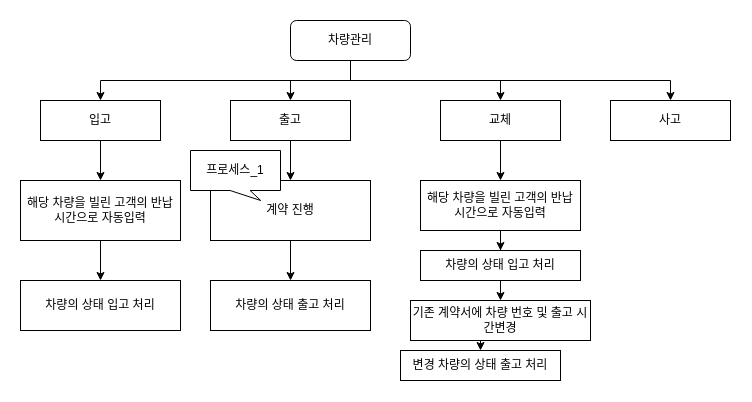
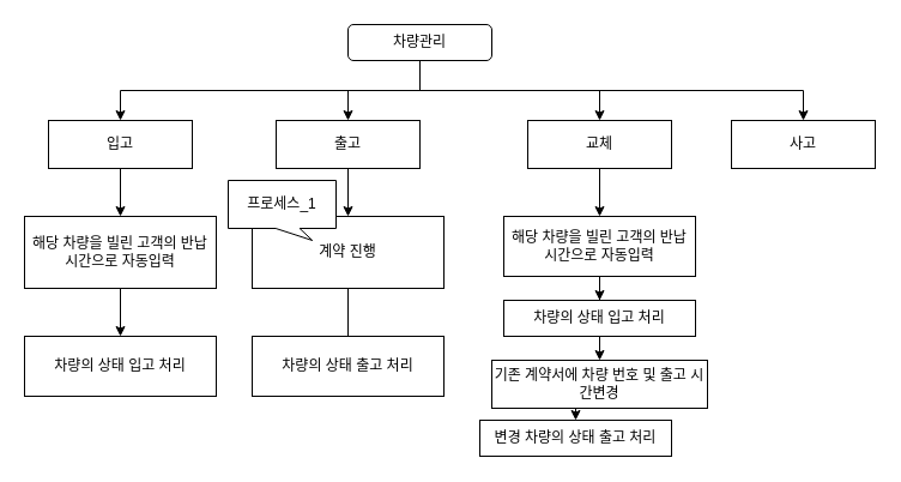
  <mxCell id="0" />
  <mxCell id="1" parent="0" />
  <mxCell id="2" style="edgeStyle=orthogonalEdgeStyle;rounded=0;orthogonalLoop=1;jettySize=auto;html=1;exitX=0.5;exitY=1;exitDx=0;exitDy=0;entryX=0.5;entryY=0;entryDx=0;entryDy=0;" parent="1" source="6" target="10" edge="1"><mxGeometry relative="1" as="geometry" /></mxCell>
  <mxCell id="3" style="edgeStyle=orthogonalEdgeStyle;rounded=0;orthogonalLoop=1;jettySize=auto;html=1;exitX=0.5;exitY=1;exitDx=0;exitDy=0;entryX=0.5;entryY=0;entryDx=0;entryDy=0;" parent="1" source="6" target="12" edge="1"><mxGeometry relative="1" as="geometry" /></mxCell>
  <mxCell id="4" style="edgeStyle=orthogonalEdgeStyle;rounded=0;orthogonalLoop=1;jettySize=auto;html=1;exitX=0.5;exitY=1;exitDx=0;exitDy=0;entryX=0.5;entryY=0;entryDx=0;entryDy=0;" parent="1" source="6" target="13" edge="1"><mxGeometry relative="1" as="geometry" /></mxCell>
  <mxCell id="5" style="edgeStyle=orthogonalEdgeStyle;rounded=0;orthogonalLoop=1;jettySize=auto;html=1;exitX=0.5;exitY=1;exitDx=0;exitDy=0;entryX=0.5;entryY=0;entryDx=0;entryDy=0;" parent="1" source="6" target="8" edge="1"><mxGeometry relative="1" as="geometry" /></mxCell>
- <mxCell id="6" value="&lt;font style=&quot;vertical-align: inherit&quot;&gt;&lt;font style=&quot;vertical-align: inherit&quot;&gt;차량관리&lt;/font&gt;&lt;/font&gt;" style="rounded=1;whiteSpace=wrap;html=1;" parent="1" vertex="1"><mxGeometry x="290" y="20" width="120" height="40" as="geometry" /></mxCell>
+ <mxCell id="6" value="&lt;font style=&quot;vertical-align: inherit&quot;&gt;&lt;font style=&quot;vertical-align: inherit&quot;&gt;차량관리&lt;/font&gt;&lt;/font&gt;" style="rounded=1;whiteSpace=wrap;html=1;" parent="1" vertex="1"><mxGeometry x="290" y="20" width="120" height="30" as="geometry" /></mxCell>
  <mxCell id="7" style="edgeStyle=orthogonalEdgeStyle;rounded=0;orthogonalLoop=1;jettySize=auto;html=1;exitX=0.5;exitY=1;exitDx=0;exitDy=0;entryX=0.5;entryY=0;entryDx=0;entryDy=0;" parent="1" source="8" target="15" edge="1"><mxGeometry relative="1" as="geometry" /></mxCell>
  <mxCell id="8" value="&lt;font style=&quot;vertical-align: inherit&quot;&gt;&lt;font style=&quot;vertical-align: inherit&quot;&gt;입고&lt;/font&gt;&lt;/font&gt;" style="rounded=0;whiteSpace=wrap;html=1;" parent="1" vertex="1"><mxGeometry x="40" y="100" width="120" height="40" as="geometry" /></mxCell>
  <mxCell id="9" value="" style="edgeStyle=orthogonalEdgeStyle;rounded=0;orthogonalLoop=1;jettySize=auto;html=1;" parent="1" source="10" target="18" edge="1"><mxGeometry relative="1" as="geometry" /></mxCell>
  <mxCell id="10" value="&lt;font style=&quot;vertical-align: inherit&quot;&gt;&lt;font style=&quot;vertical-align: inherit&quot;&gt;출고&lt;/font&gt;&lt;/font&gt;" style="rounded=0;whiteSpace=wrap;html=1;" parent="1" vertex="1"><mxGeometry x="230" y="100" width="120" height="40" as="geometry" /></mxCell>
  <mxCell id="11" style="edgeStyle=orthogonalEdgeStyle;rounded=0;orthogonalLoop=1;jettySize=auto;html=1;exitX=0.5;exitY=1;exitDx=0;exitDy=0;" edge="1" parent="1" source="12" target="22"><mxGeometry relative="1" as="geometry" /></mxCell>
  <mxCell id="12" value="&lt;font style=&quot;vertical-align: inherit&quot;&gt;&lt;font style=&quot;vertical-align: inherit&quot;&gt;교체&lt;/font&gt;&lt;/font&gt;" style="rounded=0;whiteSpace=wrap;html=1;" parent="1" vertex="1"><mxGeometry x="440" y="100" width="120" height="40" as="geometry" /></mxCell>
  <mxCell id="13" value="&lt;font style=&quot;vertical-align: inherit&quot;&gt;&lt;font style=&quot;vertical-align: inherit&quot;&gt;사고&lt;/font&gt;&lt;/font&gt;" style="rounded=0;whiteSpace=wrap;html=1;" parent="1" vertex="1"><mxGeometry x="610" y="100" width="120" height="40" as="geometry" /></mxCell>
  <mxCell id="14" value="" style="edgeStyle=orthogonalEdgeStyle;rounded=0;orthogonalLoop=1;jettySize=auto;html=1;" parent="1" source="15" target="16" edge="1"><mxGeometry relative="1" as="geometry" /></mxCell>
  <mxCell id="15" value="&lt;font style=&quot;vertical-align: inherit&quot;&gt;&lt;font style=&quot;vertical-align: inherit&quot;&gt;해당 차량을 빌린 고객의 반납 시간으로 자동입력&lt;/font&gt;&lt;/font&gt;" style="rounded=0;whiteSpace=wrap;html=1;" parent="1" vertex="1"><mxGeometry x="20" y="180" width="160" height="60" as="geometry" /></mxCell>
  <mxCell id="16" value="&lt;font style=&quot;vertical-align: inherit&quot;&gt;&lt;font style=&quot;vertical-align: inherit&quot;&gt;&lt;font style=&quot;vertical-align: inherit&quot;&gt;&lt;font style=&quot;vertical-align: inherit&quot;&gt;&lt;font style=&quot;vertical-align: inherit&quot;&gt;&lt;font style=&quot;vertical-align: inherit&quot;&gt;차량의 상태 입고 처리&lt;/font&gt;&lt;/font&gt;&lt;/font&gt;&lt;/font&gt;&lt;/font&gt;&lt;/font&gt;" style="rounded=0;whiteSpace=wrap;html=1;" parent="1" vertex="1"><mxGeometry x="20" y="280" width="160" height="50" as="geometry" /></mxCell>
- <mxCell id="17" value="" style="edgeStyle=orthogonalEdgeStyle;rounded=0;orthogonalLoop=1;jettySize=auto;html=1;" parent="1" source="18" target="20" edge="1"><mxGeometry relative="1" as="geometry" /></mxCell>
+ <mxCell id="17" value="" style="edgeStyle=orthogonalEdgeStyle;rounded=0;orthogonalLoop=1;jettySize=auto;html=1;endArrow=none;" parent="1" source="18" target="20" edge="1"><mxGeometry relative="1" as="geometry" /></mxCell>
  <mxCell id="18" value="&lt;font style=&quot;vertical-align: inherit&quot;&gt;&lt;font style=&quot;vertical-align: inherit&quot;&gt;계약 진행&lt;/font&gt;&lt;/font&gt;" style="rounded=0;whiteSpace=wrap;html=1;" parent="1" vertex="1"><mxGeometry x="210" y="180" width="160" height="60" as="geometry" /></mxCell>
  <mxCell id="19" value="&lt;font style=&quot;vertical-align: inherit&quot;&gt;&lt;font style=&quot;vertical-align: inherit&quot;&gt;프로세스_1&lt;/font&gt;&lt;/font&gt;" style="shape=callout;whiteSpace=wrap;html=1;perimeter=calloutPerimeter;position2=0.78;size=10;position=0.44;" parent="1" vertex="1"><mxGeometry x="190" y="150" width="90" height="50" as="geometry" /></mxCell>
  <mxCell id="20" value="&lt;font style=&quot;vertical-align: inherit&quot;&gt;&lt;font style=&quot;vertical-align: inherit&quot;&gt;차량의 상태 출고 처리&lt;/font&gt;&lt;/font&gt;" style="rounded=0;whiteSpace=wrap;html=1;" parent="1" vertex="1"><mxGeometry x="210" y="280" width="160" height="50" as="geometry" /></mxCell>
  <mxCell id="21" style="edgeStyle=orthogonalEdgeStyle;rounded=0;orthogonalLoop=1;jettySize=auto;html=1;exitX=0.5;exitY=1;exitDx=0;exitDy=0;" edge="1" parent="1" source="22" target="24"><mxGeometry relative="1" as="geometry" /></mxCell>
  <mxCell id="22" value="&lt;font style=&quot;vertical-align: inherit&quot;&gt;&lt;font style=&quot;vertical-align: inherit&quot;&gt;해당 차량을 빌린 고객의 반납 시간으로 자동입력&lt;/font&gt;&lt;/font&gt;" style="rounded=0;whiteSpace=wrap;html=1;" parent="1" vertex="1"><mxGeometry x="420" y="180" width="160" height="50" as="geometry" /></mxCell>
  <mxCell id="23" style="edgeStyle=orthogonalEdgeStyle;rounded=0;orthogonalLoop=1;jettySize=auto;html=1;exitX=0.5;exitY=1;exitDx=0;exitDy=0;entryX=0.5;entryY=0;entryDx=0;entryDy=0;" edge="1" parent="1" source="24" target="26"><mxGeometry relative="1" as="geometry" /></mxCell>
  <mxCell id="24" value="&lt;font style=&quot;vertical-align: inherit&quot;&gt;&lt;font style=&quot;vertical-align: inherit&quot;&gt;&lt;font style=&quot;vertical-align: inherit&quot;&gt;&lt;font style=&quot;vertical-align: inherit&quot;&gt;&lt;font style=&quot;vertical-align: inherit&quot;&gt;&lt;font style=&quot;vertical-align: inherit&quot;&gt;차량의 상태 입고 처리&lt;/font&gt;&lt;/font&gt;&lt;/font&gt;&lt;/font&gt;&lt;/font&gt;&lt;/font&gt;" style="rounded=0;whiteSpace=wrap;html=1;" parent="1" vertex="1"><mxGeometry x="420" y="250" width="160" height="30" as="geometry" /></mxCell>
  <mxCell id="25" style="edgeStyle=orthogonalEdgeStyle;rounded=0;orthogonalLoop=1;jettySize=auto;html=1;exitX=0.5;exitY=1;exitDx=0;exitDy=0;entryX=0.5;entryY=0;entryDx=0;entryDy=0;" edge="1" parent="1" source="26" target="27"><mxGeometry relative="1" as="geometry" /></mxCell>
  <mxCell id="26" value="&lt;font style=&quot;vertical-align: inherit&quot;&gt;&lt;font style=&quot;vertical-align: inherit&quot;&gt;&lt;font style=&quot;vertical-align: inherit&quot;&gt;&lt;font style=&quot;vertical-align: inherit&quot;&gt;기존 계약서에 차량 번호 및 출고 시간변경&lt;/font&gt;&lt;/font&gt;&lt;/font&gt;&lt;/font&gt;" style="rounded=0;whiteSpace=wrap;html=1;" parent="1" vertex="1"><mxGeometry x="410" y="300" width="180" height="40" as="geometry" /></mxCell>
  <mxCell id="27" value="&lt;font style=&quot;vertical-align: inherit&quot;&gt;&lt;font style=&quot;vertical-align: inherit&quot;&gt;&lt;font style=&quot;vertical-align: inherit&quot;&gt;&lt;font style=&quot;vertical-align: inherit&quot;&gt;변경 차량의 상태 출고 처리&lt;/font&gt;&lt;/font&gt;&lt;/font&gt;&lt;/font&gt;" style="rounded=0;whiteSpace=wrap;html=1;" parent="1" vertex="1"><mxGeometry x="400" y="350" width="160" height="30" as="geometry" /></mxCell>
